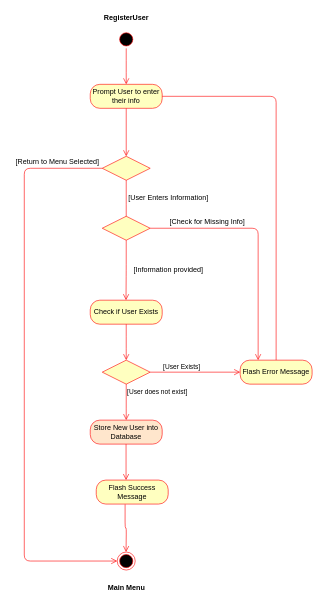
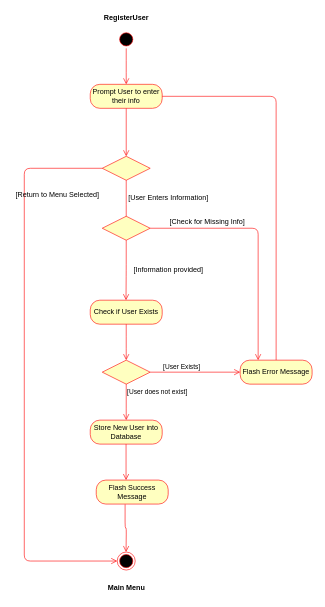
  <mxCell id="0" />
  <mxCell id="1" parent="0" />
  <mxCell id="2" value="" style="ellipse;html=1;shape=startState;fillColor=#000000;strokeColor=#ff0000;" parent="1" vertex="1"><mxGeometry x="195" y="50" width="30" height="30" as="geometry" /></mxCell>
  <mxCell id="3" value="" style="edgeStyle=orthogonalEdgeStyle;html=1;verticalAlign=bottom;endArrow=open;endSize=8;strokeColor=#ff0000;" parent="1" source="2" edge="1"><mxGeometry relative="1" as="geometry"><mxPoint x="210" y="140" as="targetPoint" /></mxGeometry></mxCell>
  <mxCell id="4" value="Prompt User to enter their info" style="rounded=1;whiteSpace=wrap;html=1;arcSize=40;fontColor=#000000;fillColor=#ffffc0;strokeColor=#ff0000;" parent="1" vertex="1"><mxGeometry x="150" y="140" width="120" height="40" as="geometry" /></mxCell>
  <mxCell id="5" value="" style="edgeStyle=orthogonalEdgeStyle;html=1;verticalAlign=bottom;endArrow=open;endSize=8;strokeColor=#ff0000;entryX=0.5;entryY=0;entryDx=0;entryDy=0;" parent="1" source="4" target="17" edge="1"><mxGeometry relative="1" as="geometry"><mxPoint x="210" y="240" as="targetPoint" /></mxGeometry></mxCell>
  <mxCell id="6" value="" style="edgeStyle=orthogonalEdgeStyle;html=1;verticalAlign=bottom;endArrow=open;endSize=8;strokeColor=#ff0000;" parent="1" edge="1"><mxGeometry relative="1" as="geometry"><mxPoint x="209.66" y="500" as="targetPoint" /><mxPoint x="210" y="400" as="sourcePoint" /><Array as="points"><mxPoint x="210" y="450" /></Array></mxGeometry></mxCell>
  <mxCell id="7" value="Check if User Exists" style="rounded=1;whiteSpace=wrap;html=1;arcSize=40;fontColor=#000000;fillColor=#ffffc0;strokeColor=#ff0000;" parent="1" vertex="1"><mxGeometry x="150" y="500" width="120" height="40" as="geometry" /></mxCell>
  <mxCell id="8" value="" style="edgeStyle=orthogonalEdgeStyle;html=1;verticalAlign=bottom;endArrow=open;endSize=8;strokeColor=#ff0000;" parent="1" source="7" edge="1"><mxGeometry relative="1" as="geometry"><mxPoint x="210" y="600" as="targetPoint" /></mxGeometry></mxCell>
  <mxCell id="9" value="&lt;b&gt;RegisterUser&lt;/b&gt;" style="text;html=1;align=center;verticalAlign=middle;resizable=0;points=[];autosize=1;" parent="1" vertex="1"><mxGeometry x="165" y="20" width="90" height="20" as="geometry" /></mxCell>
  <mxCell id="10" value="" style="rhombus;whiteSpace=wrap;html=1;fillColor=#ffffc0;strokeColor=#ff0000;" parent="1" vertex="1"><mxGeometry x="170" y="600" width="80" height="40" as="geometry" /></mxCell>
  <mxCell id="11" value="[User Exists]" style="edgeStyle=orthogonalEdgeStyle;html=1;align=left;verticalAlign=bottom;endArrow=open;endSize=8;strokeColor=#ff0000;entryX=0;entryY=0.5;entryDx=0;entryDy=0;" parent="1" source="10" target="16" edge="1"><mxGeometry x="-0.733" relative="1" as="geometry"><mxPoint x="350" y="620" as="targetPoint" /><mxPoint as="offset" /></mxGeometry></mxCell>
  <mxCell id="12" value="[User does not exist]" style="edgeStyle=orthogonalEdgeStyle;html=1;align=left;verticalAlign=top;endArrow=open;endSize=8;strokeColor=#ff0000;" parent="1" source="10" edge="1"><mxGeometry x="-1" relative="1" as="geometry"><mxPoint x="210" y="700" as="targetPoint" /></mxGeometry></mxCell>
- <mxCell id="13" value="Store New User into Database" style="rounded=1;whiteSpace=wrap;html=1;arcSize=40;fontColor=#000000;fillColor=#ffe6cc;strokeColor=#ff0000;" parent="1" vertex="1"><mxGeometry x="150" y="700" width="120" height="40" as="geometry" /></mxCell>
+ <mxCell id="13" value="Store New User into Database" style="rounded=1;whiteSpace=wrap;html=1;arcSize=40;fontColor=#000000;fillColor=#ffffc0;strokeColor=#ff0000;" parent="1" vertex="1"><mxGeometry x="150" y="700" width="120" height="40" as="geometry" /></mxCell>
  <mxCell id="14" value="" style="ellipse;html=1;shape=endState;fillColor=#000000;strokeColor=#ff0000;" parent="1" vertex="1"><mxGeometry x="195" y="920" width="30" height="30" as="geometry" /></mxCell>
  <mxCell id="15" style="edgeStyle=orthogonalEdgeStyle;orthogonalLoop=1;jettySize=auto;html=1;entryX=1;entryY=0.5;entryDx=0;entryDy=0;endArrow=none;endSize=8;strokeColor=#ff0000;align=left;exitX=0.5;exitY=0;exitDx=0;exitDy=0;" parent="1" source="16" target="4" edge="1"><mxGeometry relative="1" as="geometry"><Array as="points"><mxPoint x="460" y="160" /></Array><mxPoint x="270" y="260" as="targetPoint" /></mxGeometry></mxCell>
  <mxCell id="16" value="Flash Error Message" style="rounded=1;whiteSpace=wrap;html=1;arcSize=40;fontColor=#000000;fillColor=#ffffc0;strokeColor=#ff0000;" parent="1" vertex="1"><mxGeometry x="400" y="600" width="120" height="40" as="geometry" /></mxCell>
  <mxCell id="17" value="" style="rhombus;whiteSpace=wrap;html=1;fillColor=#ffffc0;strokeColor=#ff0000;" parent="1" vertex="1"><mxGeometry x="170" y="260" width="80" height="40" as="geometry" /></mxCell>
  <mxCell id="18" value="" style="edgeStyle=orthogonalEdgeStyle;html=1;verticalAlign=bottom;endArrow=open;endSize=8;strokeColor=#ff0000;exitX=0;exitY=0.5;exitDx=0;exitDy=0;entryX=0;entryY=0.5;entryDx=0;entryDy=0;" parent="1" source="17" target="14" edge="1"><mxGeometry relative="1" as="geometry"><mxPoint x="50" y="451.748" as="targetPoint" /><mxPoint x="290" y="300" as="sourcePoint" /><Array as="points"><mxPoint x="40" y="280" /><mxPoint x="40" y="935" /></Array></mxGeometry></mxCell>
- <mxCell id="19" value="[Return to Menu Selected]" style="text;html=1;align=center;verticalAlign=middle;resizable=0;points=[];autosize=1;" parent="1" vertex="1"><mxGeometry x="20" y="260" width="150" height="20" as="geometry" /></mxCell>
+ <mxCell id="19" value="[Return to Menu Selected]" style="text;html=1;align=center;verticalAlign=middle;resizable=0;points=[];autosize=1;" parent="1" vertex="1"><mxGeometry x="20" y="315" width="150" height="20" as="geometry" /></mxCell>
  <mxCell id="20" value="" style="edgeStyle=orthogonalEdgeStyle;html=1;verticalAlign=bottom;endArrow=open;endSize=8;strokeColor=#ff0000;" parent="1" source="17" edge="1"><mxGeometry relative="1" as="geometry"><mxPoint x="210" y="400" as="targetPoint" /><mxPoint x="209.83" y="380" as="sourcePoint" /></mxGeometry></mxCell>
  <mxCell id="21" value="[User Enters Information]" style="text;html=1;align=center;verticalAlign=middle;resizable=0;points=[];autosize=1;" parent="1" vertex="1"><mxGeometry x="205" y="320" width="150" height="20" as="geometry" /></mxCell>
  <mxCell id="22" value="" style="rhombus;whiteSpace=wrap;html=1;fillColor=#ffffc0;strokeColor=#ff0000;" parent="1" vertex="1"><mxGeometry x="170" y="360" width="80" height="40" as="geometry" /></mxCell>
  <mxCell id="23" value="" style="edgeStyle=orthogonalEdgeStyle;html=1;verticalAlign=bottom;endArrow=open;endSize=8;strokeColor=#ff0000;exitX=1;exitY=0.5;exitDx=0;exitDy=0;entryX=0.25;entryY=0;entryDx=0;entryDy=0;" parent="1" source="22" target="16" edge="1"><mxGeometry relative="1" as="geometry"><mxPoint x="220" y="510" as="targetPoint" /><mxPoint x="220" y="450" as="sourcePoint" /></mxGeometry></mxCell>
  <mxCell id="24" value="[Check for Missing Info]" style="text;html=1;align=center;verticalAlign=middle;resizable=0;points=[];autosize=1;" parent="1" vertex="1"><mxGeometry x="275" y="360" width="140" height="20" as="geometry" /></mxCell>
  <mxCell id="25" value="[Information provided]" style="text;html=1;align=center;verticalAlign=middle;resizable=0;points=[];autosize=1;" parent="1" vertex="1"><mxGeometry x="215" y="440" width="130" height="20" as="geometry" /></mxCell>
  <mxCell id="26" value="" style="edgeStyle=orthogonalEdgeStyle;html=1;verticalAlign=bottom;endArrow=open;endSize=8;strokeColor=#ff0000;" parent="1" edge="1"><mxGeometry relative="1" as="geometry"><mxPoint x="209.71" y="800" as="targetPoint" /><mxPoint x="209.71" y="740" as="sourcePoint" /></mxGeometry></mxCell>
  <mxCell id="27" value="Flash Success Message" style="rounded=1;whiteSpace=wrap;html=1;arcSize=40;fontColor=#000000;fillColor=#ffffc0;strokeColor=#ff0000;" parent="1" vertex="1"><mxGeometry x="160" y="800" width="120" height="40" as="geometry" /></mxCell>
  <mxCell id="28" value="" style="edgeStyle=orthogonalEdgeStyle;html=1;verticalAlign=bottom;endArrow=open;endSize=8;strokeColor=#ff0000;exitX=0.401;exitY=1.011;exitDx=0;exitDy=0;exitPerimeter=0;" parent="1" source="27" edge="1"><mxGeometry relative="1" as="geometry"><mxPoint x="209.71" y="920" as="targetPoint" /><mxPoint x="209.71" y="860" as="sourcePoint" /></mxGeometry></mxCell>
  <mxCell id="29" value="&lt;b&gt;Main Menu&lt;/b&gt;" style="text;html=1;align=center;verticalAlign=middle;resizable=0;points=[];autosize=1;" parent="1" vertex="1"><mxGeometry x="170" y="970" width="80" height="20" as="geometry" /></mxCell>
